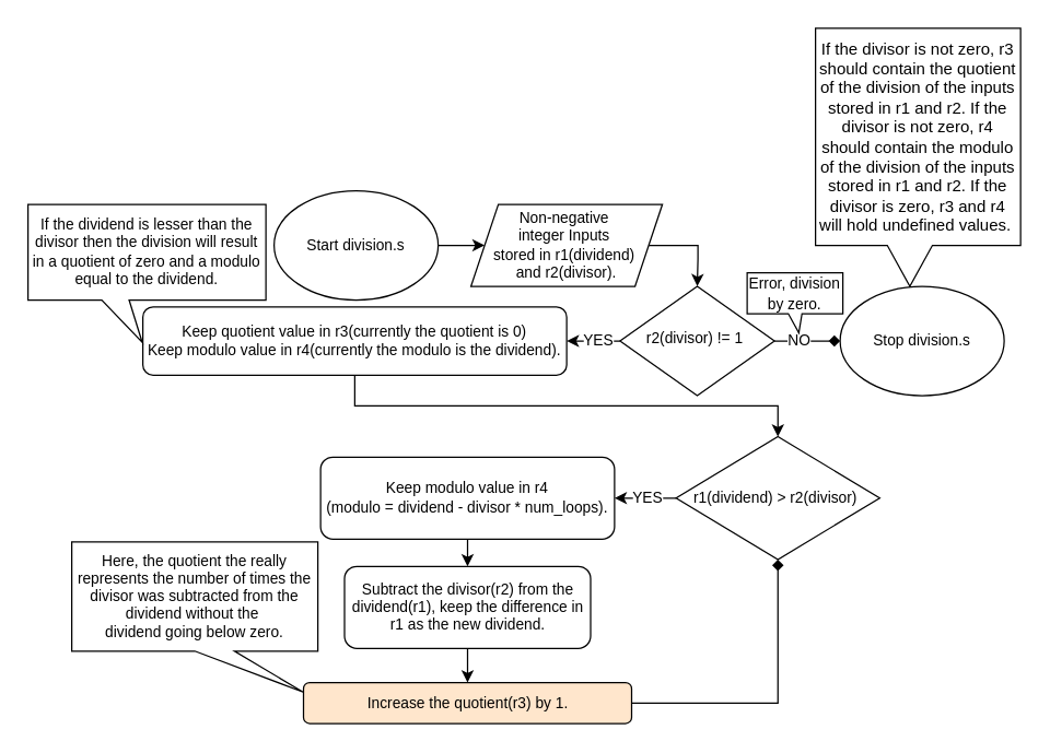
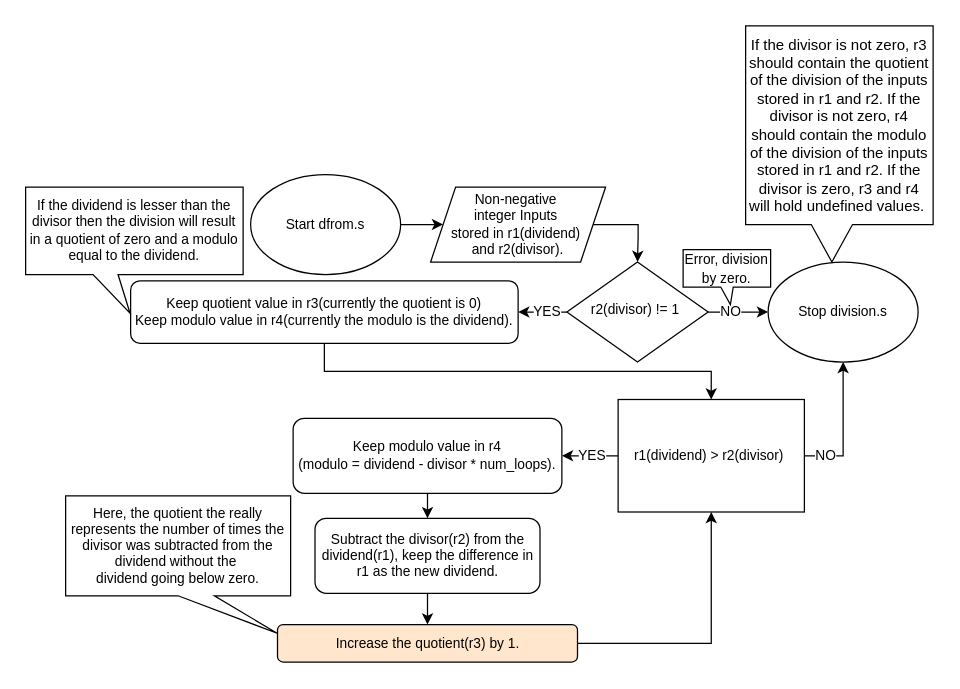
  <mxCell id="0" />
  <mxCell id="1" parent="0" />
  <mxCell id="2" style="edgeStyle=orthogonalEdgeStyle;rounded=0;orthogonalLoop=1;jettySize=auto;html=1;entryX=0;entryY=0.5;entryDx=0;entryDy=0;" parent="1" source="3" target="8" edge="1"><mxGeometry relative="1" as="geometry" /></mxCell>
- <mxCell id="3" value="Start d&lt;span style=&quot;background-color: initial; font-size: 11px;&quot;&gt;ivision.s&lt;/span&gt;" style="ellipse;whiteSpace=wrap;html=1;fontSize=11;" parent="1" vertex="1"><mxGeometry x="200" y="139" width="120" height="80" as="geometry" /></mxCell>
- <mxCell id="4" value="NO" style="edgeStyle=orthogonalEdgeStyle;rounded=0;orthogonalLoop=1;jettySize=auto;html=1;fontSize=11;entryX=0;entryY=0.5;entryDx=0;entryDy=0;endArrow=diamond;" parent="1" source="6" target="22" edge="1"><mxGeometry x="-0.25" relative="1" as="geometry"><mxPoint as="offset" /></mxGeometry></mxCell>
+ <mxCell id="3" value="Start d&lt;span style=&quot;background-color: initial; font-size: 11px;&quot;&gt;from.s&lt;/span&gt;" style="ellipse;whiteSpace=wrap;html=1;fontSize=11;" parent="1" vertex="1"><mxGeometry x="200" y="139" width="120" height="80" as="geometry" /></mxCell>
+ <mxCell id="4" value="NO" style="edgeStyle=orthogonalEdgeStyle;rounded=0;orthogonalLoop=1;jettySize=auto;html=1;fontSize=11;entryX=0;entryY=0.5;entryDx=0;entryDy=0;" parent="1" source="6" target="22" edge="1"><mxGeometry x="-0.25" relative="1" as="geometry"><mxPoint as="offset" /></mxGeometry></mxCell>
  <mxCell id="5" value="YES" style="edgeStyle=orthogonalEdgeStyle;rounded=0;orthogonalLoop=1;jettySize=auto;html=1;entryX=1;entryY=0.5;entryDx=0;entryDy=0;" parent="1" source="6" target="10" edge="1"><mxGeometry x="-0.225" relative="1" as="geometry"><mxPoint as="offset" /></mxGeometry></mxCell>
  <mxCell id="6" value="r2(divisor)&amp;nbsp;!= 1&amp;nbsp;" style="rhombus;whiteSpace=wrap;html=1;shadow=0;fontFamily=Helvetica;fontSize=11;align=center;strokeWidth=1;spacing=6;spacingTop=-4;" parent="1" vertex="1"><mxGeometry x="453" y="209" width="113" height="80" as="geometry" /></mxCell>
  <mxCell id="7" style="edgeStyle=orthogonalEdgeStyle;rounded=0;orthogonalLoop=1;jettySize=auto;html=1;exitX=1;exitY=0.5;exitDx=0;exitDy=0;entryX=0.5;entryY=0;entryDx=0;entryDy=0;" parent="1" source="8" target="6" edge="1"><mxGeometry relative="1" as="geometry"><Array as="points"><mxPoint x="510" y="179" /><mxPoint x="510" y="189" /><mxPoint x="509" y="189" /></Array></mxGeometry></mxCell>
  <mxCell id="8" value="Non-negative&amp;nbsp;&lt;div style=&quot;font-size: 11px;&quot;&gt;integer Inputs&amp;nbsp;&lt;/div&gt;&lt;div style=&quot;font-size: 11px;&quot;&gt;stored in r1(dividend)&amp;nbsp;&lt;/div&gt;&lt;div style=&quot;font-size: 11px;&quot;&gt;and r2(divisor).&lt;/div&gt;" style="shape=parallelogram;perimeter=parallelogramPerimeter;whiteSpace=wrap;html=1;fixedSize=1;fontSize=11;" parent="1" vertex="1"><mxGeometry x="344" y="149" width="140" height="60" as="geometry" /></mxCell>
  <mxCell id="9" style="edgeStyle=orthogonalEdgeStyle;rounded=0;orthogonalLoop=1;jettySize=auto;html=1;exitX=0.5;exitY=1;exitDx=0;exitDy=0;entryX=0.5;entryY=0;entryDx=0;entryDy=0;fontSize=11;" parent="1" source="10" target="21" edge="1"><mxGeometry relative="1" as="geometry" /></mxCell>
  <mxCell id="10" value="Keep quotient value in r3(currently the quotient is 0)&lt;div style=&quot;font-size: 11px;&quot;&gt;Keep modulo&amp;nbsp;&lt;span style=&quot;background-color: initial; font-size: 11px;&quot;&gt;value in&amp;nbsp;&lt;/span&gt;&lt;span style=&quot;background-color: initial; font-size: 11px;&quot;&gt;r4&lt;/span&gt;&lt;span style=&quot;background-color: initial; font-size: 11px;&quot;&gt;(&lt;/span&gt;&lt;span style=&quot;background-color: initial;&quot;&gt;currently the&amp;nbsp;&lt;/span&gt;modulo&amp;nbsp;&lt;span style=&quot;background-color: initial;&quot;&gt;is the&lt;/span&gt;&lt;span style=&quot;background-color: initial;&quot;&gt;&amp;nbsp;&lt;/span&gt;&lt;span style=&quot;background-color: initial;&quot;&gt;dividend&lt;/span&gt;&lt;span style=&quot;background-color: initial;&quot;&gt;).&lt;/span&gt;&lt;/div&gt;" style="rounded=1;whiteSpace=wrap;html=1;fontSize=11;glass=0;strokeWidth=1;shadow=0;" parent="1" vertex="1"><mxGeometry x="104" y="224" width="310" height="50" as="geometry" /></mxCell>
  <mxCell id="11" style="edgeStyle=orthogonalEdgeStyle;rounded=0;orthogonalLoop=1;jettySize=auto;html=1;exitX=0.5;exitY=1;exitDx=0;exitDy=0;entryX=0.5;entryY=0;entryDx=0;entryDy=0;" parent="1" source="12" target="14" edge="1"><mxGeometry relative="1" as="geometry" /></mxCell>
  <mxCell id="12" value="Keep modulo value in r4&lt;div style=&quot;font-size: 11px;&quot;&gt;(modulo&amp;nbsp;= dividend - divisor * num_loops).&lt;/div&gt;" style="rounded=1;whiteSpace=wrap;html=1;fontSize=11;" parent="1" vertex="1"><mxGeometry x="234" y="334" width="215" height="60" as="geometry" /></mxCell>
  <mxCell id="13" style="edgeStyle=orthogonalEdgeStyle;rounded=0;orthogonalLoop=1;jettySize=auto;html=1;entryX=0.5;entryY=0;entryDx=0;entryDy=0;fontSize=11;" parent="1" source="14" target="16" edge="1"><mxGeometry relative="1" as="geometry" /></mxCell>
  <mxCell id="14" value="&lt;span id=&quot;docs-internal-guid-44035d83-7fff-ea7f-9492-5141b80bd1a2&quot; style=&quot;font-size: 11px;&quot;&gt;&lt;span style=&quot;font-size: 11px; font-family: Arial, sans-serif; background-color: rgb(255, 255, 255); font-variant-numeric: normal; font-variant-east-asian: normal; font-variant-alternates: normal; font-variant-position: normal; vertical-align: baseline; white-space-collapse: preserve;&quot;&gt;Subtract the divisor(r2) from the dividend(r1), keep the difference in &lt;/span&gt;&lt;/span&gt;&lt;span style=&quot;background-color: rgb(255, 255, 255); font-family: Arial, sans-serif; font-size: 11px; white-space-collapse: preserve;&quot;&gt;r1 as the new dividend.&lt;/span&gt;" style="rounded=1;whiteSpace=wrap;html=1;fontSize=11;" parent="1" vertex="1"><mxGeometry x="251.5" y="414" width="180" height="60" as="geometry" /></mxCell>
- <mxCell id="15" style="edgeStyle=orthogonalEdgeStyle;rounded=0;orthogonalLoop=1;jettySize=auto;html=1;entryX=0.5;entryY=1;entryDx=0;entryDy=0;exitX=1;exitY=0.5;exitDx=0;exitDy=0;fontSize=11;endArrow=diamond;" parent="1" source="16" target="21" edge="1"><mxGeometry relative="1" as="geometry"><mxPoint x="464" y="514" as="sourcePoint" /><Array as="points"><mxPoint x="569" y="514" /><mxPoint x="569" y="409" /></Array></mxGeometry></mxCell>
+ <mxCell id="15" style="edgeStyle=orthogonalEdgeStyle;rounded=0;orthogonalLoop=1;jettySize=auto;html=1;entryX=0.5;entryY=1;entryDx=0;entryDy=0;exitX=1;exitY=0.5;exitDx=0;exitDy=0;fontSize=11;" parent="1" source="16" target="21" edge="1"><mxGeometry relative="1" as="geometry"><mxPoint x="464" y="514" as="sourcePoint" /><Array as="points"><mxPoint x="569" y="514" /><mxPoint x="569" y="409" /></Array></mxGeometry></mxCell>
  <mxCell id="16" value="Increase the quotient(r3) by 1." style="rounded=1;whiteSpace=wrap;html=1;fontSize=11;fillColor=#ffe6cc;" parent="1" vertex="1"><mxGeometry x="221.5" y="499" width="240" height="30" as="geometry" /></mxCell>
  <mxCell id="17" value="Here,&amp;nbsp;&lt;span id=&quot;docs-internal-guid-6fa09476-7fff-a57e-9043-292cf2e50939&quot; style=&quot;font-size: 11px;&quot;&gt;&lt;span style=&quot;font-size: 11px; font-family: Arial, sans-serif; background-color: rgb(255, 255, 255); font-variant-numeric: normal; font-variant-east-asian: normal; font-variant-alternates: normal; font-variant-position: normal; vertical-align: baseline; white-space-collapse: preserve;&quot;&gt;the quotient the really represents the number of times the divisor was subtracted from the dividend without the &lt;/span&gt;&lt;/span&gt;&lt;div style=&quot;font-size: 11px;&quot;&gt;&lt;span style=&quot;font-size: 11px;&quot;&gt;&lt;span style=&quot;font-size: 11px; font-family: Arial, sans-serif; background-color: rgb(255, 255, 255); font-variant-numeric: normal; font-variant-east-asian: normal; font-variant-alternates: normal; font-variant-position: normal; vertical-align: baseline; white-space-collapse: preserve;&quot;&gt;dividend going below zero.&lt;/span&gt;&lt;/span&gt;&lt;/div&gt;" style="shape=callout;whiteSpace=wrap;html=1;perimeter=calloutPerimeter;position2=0.94;base=29;fontSize=11;" parent="1" vertex="1"><mxGeometry x="52" y="396" width="180" height="110" as="geometry" /></mxCell>
  <mxCell id="18" value="" style="endArrow=none;html=1;rounded=0;exitX=0;exitY=0.25;exitDx=0;exitDy=0;entryX=0;entryY=0;entryDx=169.2;entryDy=110;entryPerimeter=0;fontSize=11;" parent="1" source="16" target="17" edge="1"><mxGeometry width="50" height="50" relative="1" as="geometry"><mxPoint x="183" y="529" as="sourcePoint" /><mxPoint x="233" y="479" as="targetPoint" /></mxGeometry></mxCell>
  <mxCell id="19" value="YES" style="edgeStyle=orthogonalEdgeStyle;rounded=0;orthogonalLoop=1;jettySize=auto;html=1;entryX=1;entryY=0.5;entryDx=0;entryDy=0;fontSize=11;" parent="1" source="21" target="12" edge="1"><mxGeometry x="-0.062" relative="1" as="geometry"><mxPoint as="offset" /></mxGeometry></mxCell>
- <mxCell id="21" value="r1(dividend) &amp;gt; r2(divisor)&amp;nbsp;" style="rhombus;whiteSpace=wrap;html=1;fontSize=11;" parent="1" vertex="1"><mxGeometry x="494" y="319" width="149" height="90" as="geometry" /></mxCell>
+ <mxCell id="20" value="NO" style="edgeStyle=orthogonalEdgeStyle;rounded=0;orthogonalLoop=1;jettySize=auto;html=1;entryX=0.5;entryY=1;entryDx=0;entryDy=0;fontSize=11;exitX=1;exitY=0.5;exitDx=0;exitDy=0;" parent="1" source="21" target="22" edge="1"><mxGeometry x="-0.684" relative="1" as="geometry"><mxPoint as="offset" /></mxGeometry></mxCell>
+ <mxCell id="21" value="r1(dividend) &amp;gt; r2(divisor)&amp;nbsp;" style="whiteSpace=wrap;html=1;fontSize=11;rounded=0;" parent="1" vertex="1"><mxGeometry x="494" y="319" width="149" height="90" as="geometry" /></mxCell>
  <mxCell id="22" value="Stop d&lt;span style=&quot;background-color: initial; font-size: 11px;&quot;&gt;ivision.s&lt;/span&gt;" style="ellipse;whiteSpace=wrap;html=1;fontSize=11;" parent="1" vertex="1"><mxGeometry x="614" y="209" width="120" height="80" as="geometry" /></mxCell>
  <mxCell id="23" value="If the dividend is lesser than the divisor then the division will result in a quotient of zero and a modulo equal to the dividend." style="shape=callout;whiteSpace=wrap;html=1;perimeter=calloutPerimeter;fontSize=11;position2=0.48;size=31;position=0.31;" parent="1" vertex="1"><mxGeometry x="20" y="149" width="174" height="101" as="geometry" /></mxCell>
  <mxCell id="24" value="&lt;font style=&quot;font-size: 11px;&quot;&gt;Error, division by zero.&lt;/font&gt;" style="shape=callout;whiteSpace=wrap;html=1;perimeter=calloutPerimeter;position2=0.54;size=14;position=0.43;base=10;" parent="1" vertex="1"><mxGeometry x="546" y="199" width="70" height="44" as="geometry" /></mxCell>
  <mxCell id="25" value="If the divisor is not zero, r3 should contain the quotient of the division of the inputs stored in r1 and r2. If the divisor is not zero,&amp;nbsp;r4 should contain the modulo of the division of the inputs stored in r1 and r2. If the divisor is zero, r3 and r4 will hold undefined values.&amp;nbsp;" style="shape=callout;whiteSpace=wrap;html=1;perimeter=calloutPerimeter;size=30;position=0.35;base=33;position2=0.46;" vertex="1" parent="1"><mxGeometry x="596" y="20" width="150" height="189" as="geometry" /></mxCell>
